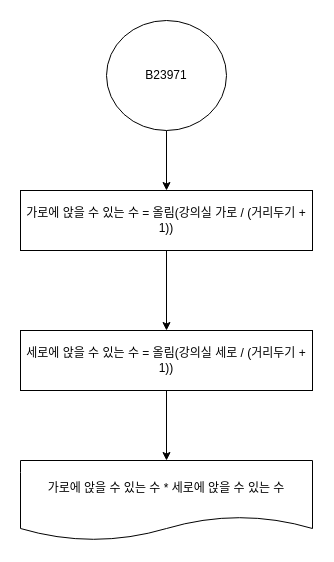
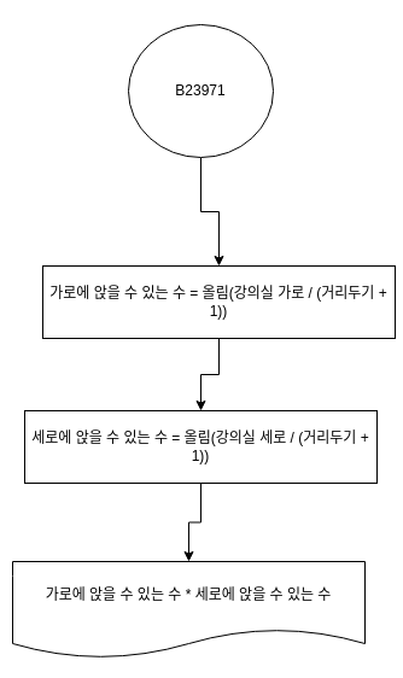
  <mxCell id="0" />
  <mxCell id="1" parent="0" />
  <mxCell id="2" value="" style="edgeStyle=orthogonalEdgeStyle;rounded=0;orthogonalLoop=1;jettySize=auto;html=1;" edge="1" parent="1" source="3" target="5"><mxGeometry relative="1" as="geometry" /></mxCell>
  <mxCell id="3" value="B23971" style="ellipse;whiteSpace=wrap;html=1;" vertex="1" parent="1"><mxGeometry x="106" y="20" width="120" height="110" as="geometry" /></mxCell>
  <mxCell id="4" value="" style="edgeStyle=orthogonalEdgeStyle;rounded=0;orthogonalLoop=1;jettySize=auto;html=1;" edge="1" parent="1" source="5" target="7"><mxGeometry relative="1" as="geometry" /></mxCell>
- <mxCell id="5" value="가로에 앉을 수 있는 수 = 올림(강의실 가로 / (거리두기 + 1))" style="whiteSpace=wrap;html=1;" vertex="1" parent="1"><mxGeometry x="20" y="190" width="292" height="60" as="geometry" /></mxCell>
+ <mxCell id="5" value="가로에 앉을 수 있는 수 = 올림(강의실 가로 / (거리두기 + 1))" style="whiteSpace=wrap;html=1;" vertex="1" parent="1"><mxGeometry x="35" y="220" width="292" height="60" as="geometry" /></mxCell>
  <mxCell id="6" value="" style="edgeStyle=orthogonalEdgeStyle;rounded=0;orthogonalLoop=1;jettySize=auto;html=1;" edge="1" parent="1" source="7" target="8"><mxGeometry relative="1" as="geometry" /></mxCell>
- <mxCell id="7" value="세로에 앉을 수 있는 수 = 올림(강의실 세로 / (거리두기 + 1))" style="whiteSpace=wrap;html=1;" vertex="1" parent="1"><mxGeometry x="20" y="330" width="292" height="60" as="geometry" /></mxCell>
- <mxCell id="8" value="가로에 앉을 수 있는 수 * 세로에 앉을 수 있는 수" style="shape=document;whiteSpace=wrap;html=1;boundedLbl=1;" vertex="1" parent="1"><mxGeometry x="20" y="460" width="292" height="80" as="geometry" /></mxCell>
+ <mxCell id="7" value="세로에 앉을 수 있는 수 = 올림(강의실 세로 / (거리두기 + 1))" style="whiteSpace=wrap;html=1;" vertex="1" parent="1"><mxGeometry x="20" y="340" width="292" height="60" as="geometry" /></mxCell>
+ <mxCell id="8" value="가로에 앉을 수 있는 수 * 세로에 앉을 수 있는 수" style="shape=document;whiteSpace=wrap;html=1;boundedLbl=1;" vertex="1" parent="1"><mxGeometry x="10" y="465" width="292" height="80" as="geometry" /></mxCell>
